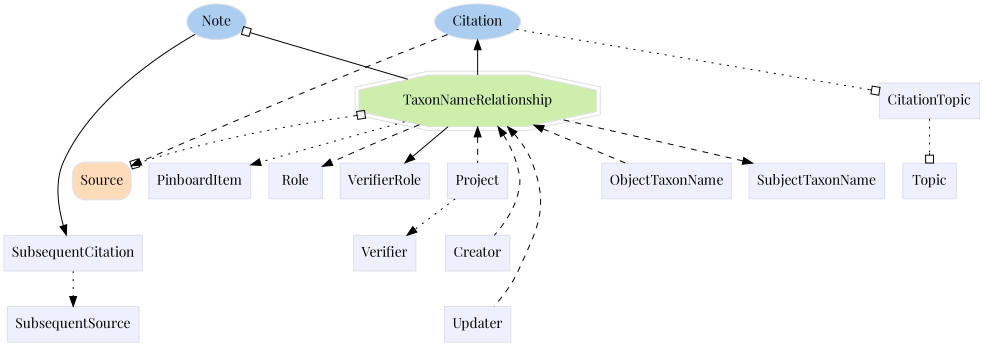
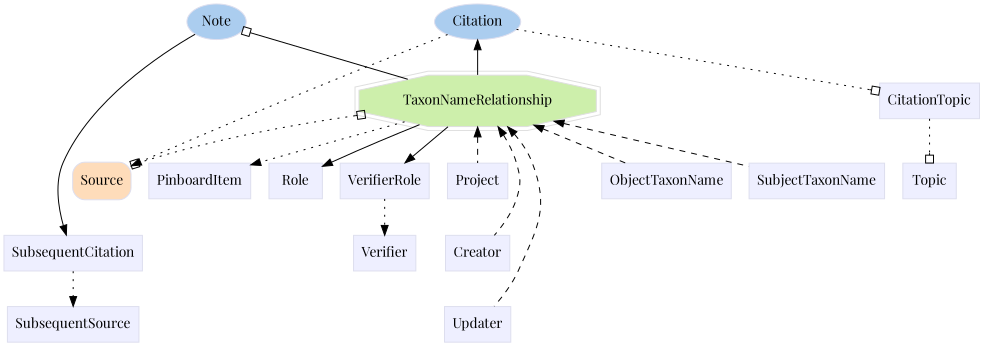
  digraph {
    fontname="Playfair Display"
    rankdir=TB
    node [color="#dddeee" fillcolor="#eeefff" fontname="Playfair Display" group=supporting shape=box style=filled]
    edge [fontname="Playfair Display" style=dotted]
    n1 [fillcolor="#abcdef" group=annotator height=0.5 label=Citation shape=oval width=1.1279]
    n2 [fillcolor="#abcdef" group=annotator height=0.5 label=Note shape=oval width=0.80088]
    n3 [fillcolor="#fedcba" group=core height=0.51389 label=Source shape=Mrecord width=0.75]
    n4 [color="#dedede" fillcolor="#cdefab" group=target height=0.61111 label=TaxonNameRelationship shape=doubleoctagon width=3.2247]
    n5 [height=0.5 label=CitationTopic width=1.2639]
    n6 [height=0.5 label=PinboardItem width=1.2535]
    n7 [height=0.5 label=Role width=0.75]
    n8 [height=0.5 label=SubsequentCitation width=1.691]
    n9 [height=0.5 label=SubsequentSource width=1.6076]
    n10 [height=0.5 label=Topic width=0.75]
    n11 [height=0.5 label=VerifierRole width=1.1493]
    n12 [height=0.5 label=Verifier width=0.79514]
    n13 [height=0.5 label=Creator width=0.78472]
    n14 [height=0.5 label=ObjectTaxonName width=1.6597]
    n15 [height=0.5 label=Project width=0.75347]
    n16 [height=0.5 label=SubjectTaxonName width=1.7222]
    n17 [height=0.5 label=Updater width=0.82639]
    subgraph sub_1 {
      rank=min
      n1
      n2
    }
    subgraph sub_2 {
      n3
    }
    subgraph sub_3 {
      n4
      n5
      n6
      n7
      n8
      n9
      n10
      n11
      n12
      n13
      n14
      n15
      n16
      n17
    }
-   n1 -> n3 [style=dashed]
+   n1 -> n3
    n1 -> n5 [arrowhead=obox]
    n2 -> n8 [style=""]
    n3 -> n8 [style=invis]
    n4 -> n1 [style=""]
    n4 -> n2 [arrowhead=obox style=""]
    n4 -> n3 [arrowhead=obox arrowtail=obox dir=both]
    n4 -> n6
-   n4 -> n7 [style=dashed]
+   n4 -> n7 [style=""]
    n4 -> n11 [style=""]
    n4 -> n13 [dir=back style=dashed]
    n4 -> n14 [dir=back style=dashed]
    n4 -> n15 [dir=back style=dashed]
-   n16 -> n4 [dir=back style=dashed]
+   n4 -> n16 [dir=back style=dashed]
    n4 -> n17 [dir=back style=dashed]
    n5 -> n10 [arrowhead=obox]
    n7 -> n12 [style=invis]
    n8 -> n9
-   n15 -> n12
+   n11 -> n12
    n13 -> n17 [style=invis]
    n15 -> n13 [style=invis]
  }
